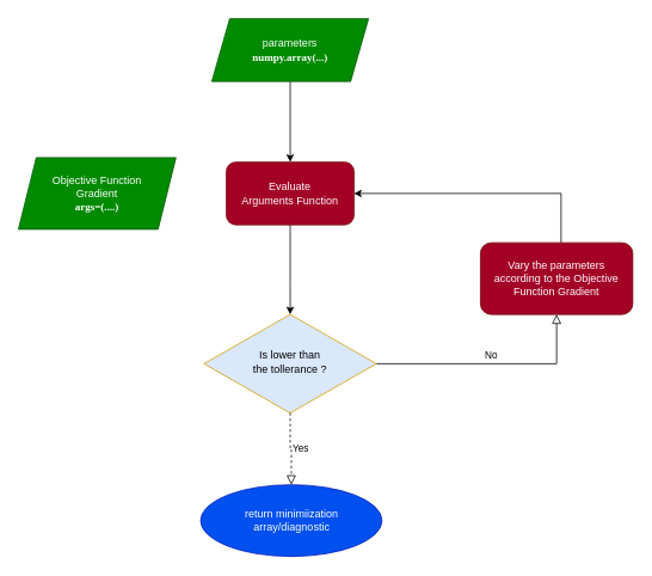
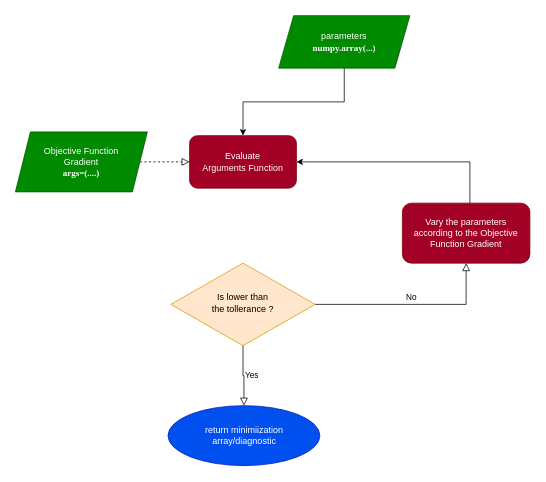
  <mxCell id="0" />
  <mxCell id="1" parent="0" />
+ <mxCell id="2" value="" style="rounded=0;html=1;jettySize=auto;orthogonalLoop=1;fontSize=11;endArrow=block;endFill=0;endSize=8;strokeWidth=1;shadow=0;labelBackgroundColor=none;edgeStyle=orthogonalEdgeStyle;dashed=1;exitX=0;exitY=0.5;exitDx=0;exitDy=0;entryX=0;entryY=0.5;entryDx=0;entryDy=0;" parent="1" source="12" edge="1" target="8"><mxGeometry relative="1" as="geometry"><mxPoint x="430" y="230" as="sourcePoint" /><mxPoint x="206" y="280" as="targetPoint" /></mxGeometry></mxCell>
  <mxCell id="3" value="No" style="edgeStyle=orthogonalEdgeStyle;rounded=0;html=1;jettySize=auto;orthogonalLoop=1;fontSize=11;endArrow=block;endFill=0;endSize=8;strokeWidth=1;shadow=0;labelBackgroundColor=none;entryX=0.5;entryY=1;entryDx=0;entryDy=0;exitX=1;exitY=0.5;exitDx=0;exitDy=0;" parent="1" source="4" target="6" edge="1"><mxGeometry y="10" relative="1" as="geometry"><mxPoint as="offset" /><Array as="points"><mxPoint x="621" y="405" /></Array></mxGeometry></mxCell>
- <mxCell id="4" value="Is lower than&lt;br&gt;the tollerance ?" style="rhombus;whiteSpace=wrap;html=1;shadow=0;fontFamily=Helvetica;fontSize=12;align=center;strokeWidth=1;spacing=6;spacingTop=-4;fillColor=#dae8fc;strokeColor=#d79b00;" parent="1" vertex="1"><mxGeometry x="227.25" y="350" width="192.5" height="110" as="geometry" /></mxCell>
+ <mxCell id="4" value="Is lower than&lt;br&gt;the tollerance ?" style="rhombus;whiteSpace=wrap;html=1;shadow=0;fontFamily=Helvetica;fontSize=12;align=center;strokeWidth=1;spacing=6;spacingTop=-4;fillColor=#ffe6cc;strokeColor=#d79b00;" parent="1" vertex="1"><mxGeometry x="227.25" y="350" width="192.5" height="110" as="geometry" /></mxCell>
  <mxCell id="5" style="edgeStyle=orthogonalEdgeStyle;rounded=0;orthogonalLoop=1;jettySize=auto;html=1;entryX=1;entryY=0.5;entryDx=0;entryDy=0;" parent="1" source="6" target="8" edge="1"><mxGeometry relative="1" as="geometry"><Array as="points"><mxPoint x="626" y="215" /></Array></mxGeometry></mxCell>
  <mxCell id="6" value="Vary the parameters&lt;br&gt;according to the Objective Function Gradient" style="rounded=1;whiteSpace=wrap;html=1;fontSize=12;glass=0;strokeWidth=1;shadow=0;fillColor=#a20025;fontColor=#ffffff;strokeColor=#6F0000;" parent="1" vertex="1"><mxGeometry x="536" y="270" width="170" height="80" as="geometry" /></mxCell>
- <mxCell id="7" style="edgeStyle=orthogonalEdgeStyle;rounded=0;orthogonalLoop=1;jettySize=auto;html=1;exitX=0.5;exitY=1;exitDx=0;exitDy=0;entryX=0.5;entryY=0;entryDx=0;entryDy=0;" parent="1" source="8" target="4" edge="1"><mxGeometry relative="1" as="geometry"><Array as="points"><mxPoint x="324" y="320" /><mxPoint x="324" y="320" /></Array></mxGeometry></mxCell>
  <mxCell id="8" value="Evaluate&lt;br&gt;Arguments Function" style="rounded=1;whiteSpace=wrap;html=1;fillColor=#a20025;fontColor=#ffffff;strokeColor=#6F0000;" parent="1" vertex="1"><mxGeometry x="252.25" y="180" width="142.5" height="70" as="geometry" /></mxCell>
  <mxCell id="9" value="return minimiization&lt;br&gt;array/diagnostic" style="ellipse;whiteSpace=wrap;html=1;fillColor=#0050ef;fontColor=#ffffff;strokeColor=#001DBC;" parent="1" vertex="1"><mxGeometry x="223.5" y="540" width="202.5" height="80" as="geometry" /></mxCell>
  <mxCell id="10" style="edgeStyle=orthogonalEdgeStyle;rounded=0;orthogonalLoop=1;jettySize=auto;html=1;entryX=0.5;entryY=0;entryDx=0;entryDy=0;" edge="1" parent="1" source="11" target="8"><mxGeometry relative="1" as="geometry" /></mxCell>
- <mxCell id="11" value="parameters&lt;br&gt;&lt;b&gt;&lt;font face=&quot;Lucida Console&quot;&gt;numpy.array(...)&lt;/font&gt;&lt;/b&gt;" style="shape=parallelogram;perimeter=parallelogramPerimeter;whiteSpace=wrap;html=1;fixedSize=1;fillColor=#008a00;fontColor=#ffffff;strokeColor=#005700;" parent="1" vertex="1"><mxGeometry x="236" y="20" width="175" height="70" as="geometry" /></mxCell>
+ <mxCell id="11" value="parameters&lt;br&gt;&lt;b&gt;&lt;font face=&quot;Lucida Console&quot;&gt;numpy.array(...)&lt;/font&gt;&lt;/b&gt;" style="shape=parallelogram;perimeter=parallelogramPerimeter;whiteSpace=wrap;html=1;fixedSize=1;fillColor=#008a00;fontColor=#ffffff;strokeColor=#005700;" parent="1" vertex="1"><mxGeometry x="371" y="20" width="175" height="70" as="geometry" /></mxCell>
  <mxCell id="12" value="Objective Function&lt;br&gt;Gradient&lt;br&gt;&lt;b&gt;&lt;font face=&quot;Lucida Console&quot;&gt;args=(....)&lt;/font&gt;&lt;/b&gt;" style="shape=parallelogram;perimeter=parallelogramPerimeter;whiteSpace=wrap;html=1;fixedSize=1;fillColor=#008a00;fontColor=#ffffff;strokeColor=#005700;" parent="1" vertex="1"><mxGeometry x="20" y="175" width="176" height="80" as="geometry" /></mxCell>
- <mxCell id="13" value="Yes" style="edgeStyle=orthogonalEdgeStyle;rounded=0;html=1;jettySize=auto;orthogonalLoop=1;fontSize=11;endArrow=block;endFill=0;endSize=8;strokeWidth=1;shadow=0;labelBackgroundColor=none;exitX=0.5;exitY=1;exitDx=0;exitDy=0;entryX=0.5;entryY=0;entryDx=0;entryDy=0;dashed=1;" edge="1" parent="1" source="4" target="9"><mxGeometry y="10" relative="1" as="geometry"><mxPoint as="offset" /><Array as="points" /><mxPoint x="426" y="570" as="sourcePoint" /><mxPoint x="226" y="570" as="targetPoint" /></mxGeometry></mxCell>
+ <mxCell id="13" value="Yes" style="edgeStyle=orthogonalEdgeStyle;rounded=0;html=1;jettySize=auto;orthogonalLoop=1;fontSize=11;endArrow=block;endFill=0;endSize=8;strokeWidth=1;shadow=0;labelBackgroundColor=none;exitX=0.5;exitY=1;exitDx=0;exitDy=0;entryX=0.5;entryY=0;entryDx=0;entryDy=0;" edge="1" parent="1" source="4" target="9"><mxGeometry y="10" relative="1" as="geometry"><mxPoint as="offset" /><Array as="points" /><mxPoint x="426" y="570" as="sourcePoint" /><mxPoint x="226" y="570" as="targetPoint" /></mxGeometry></mxCell>
